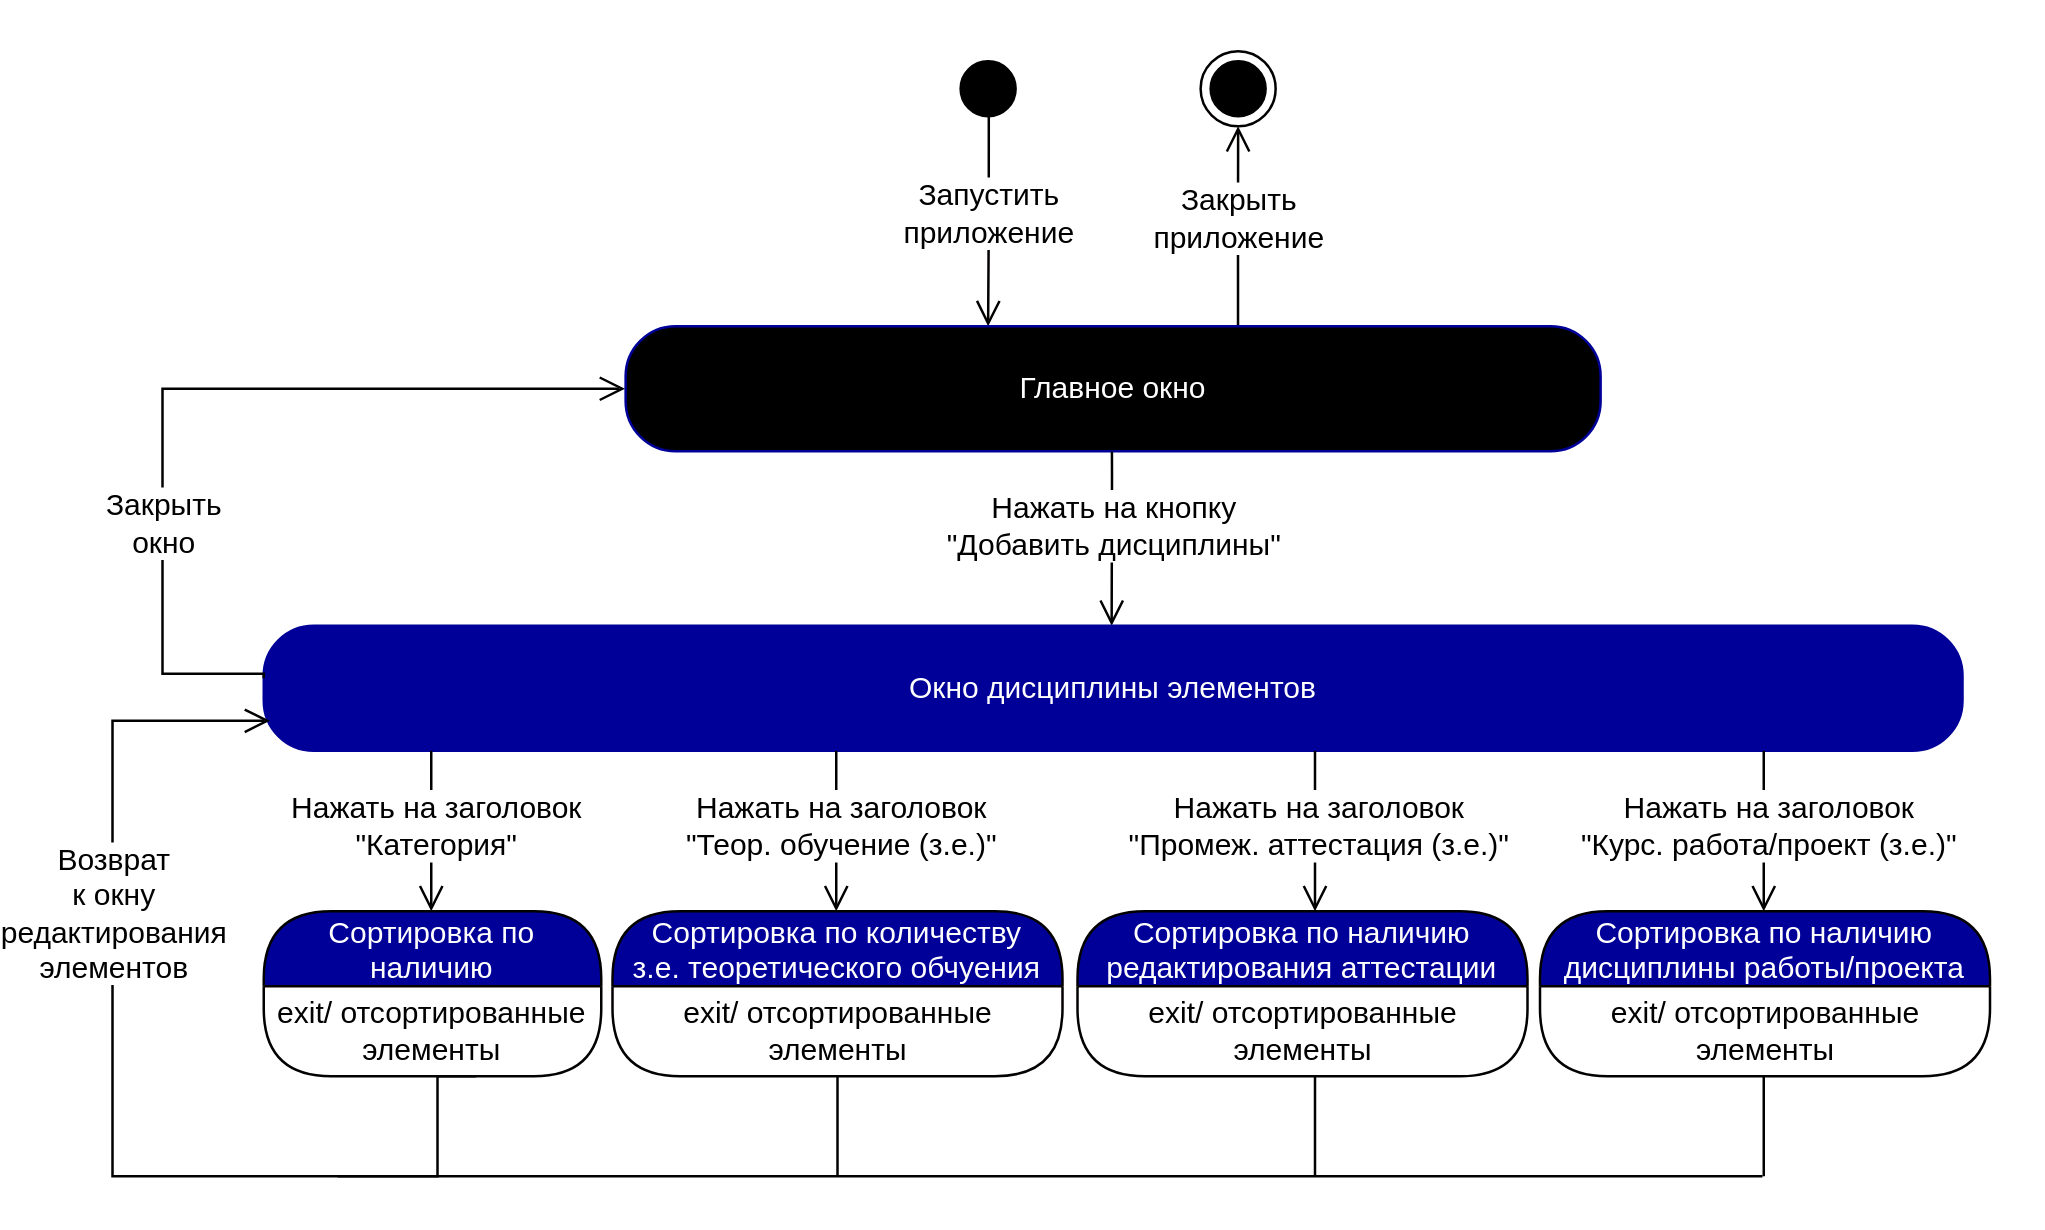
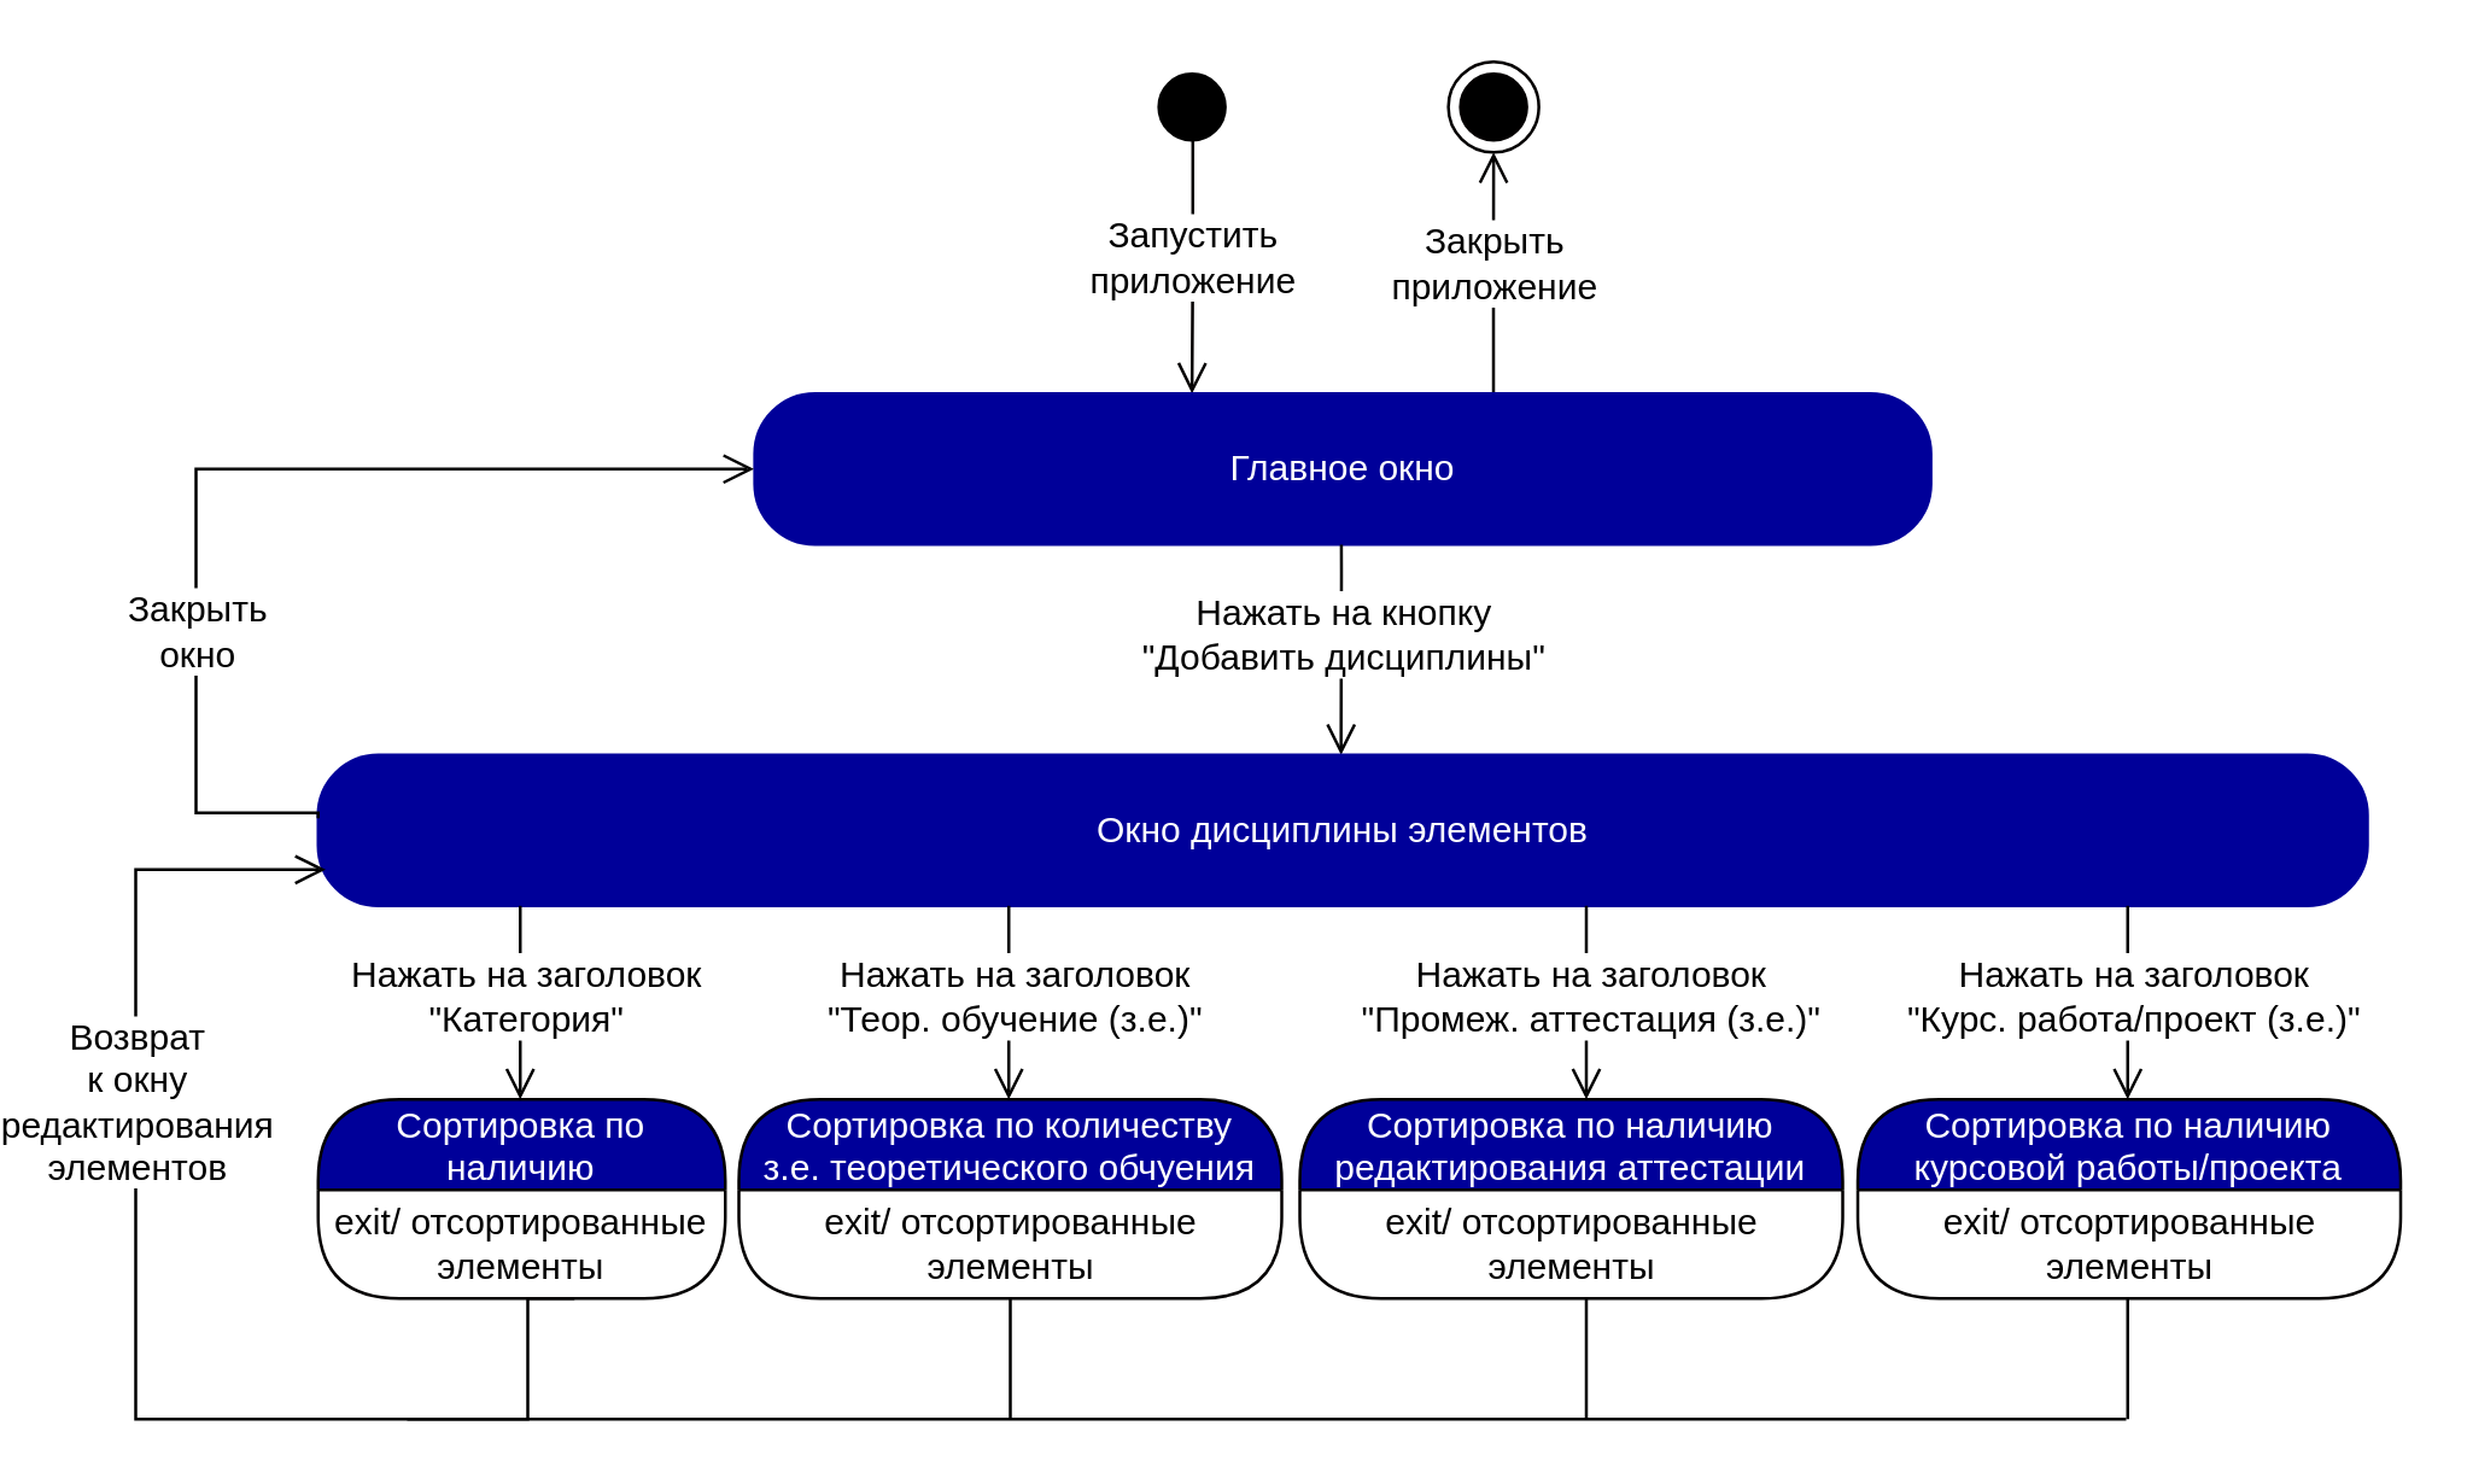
  <mxCell id="0" />
  <mxCell id="1" parent="0" />
  <mxCell id="2" value="" style="ellipse;html=1;shape=startState;fillColor=#000000;strokeColor=#000000;fontColor=#000099;" parent="1" vertex="1"><mxGeometry x="355.75" y="20" width="30" height="30" as="geometry" /></mxCell>
  <mxCell id="3" value="&lt;font style=&quot;font-size: 12px&quot;&gt;Запустить &lt;br&gt;приложение&lt;/font&gt;" style="edgeStyle=orthogonalEdgeStyle;html=1;verticalAlign=bottom;endArrow=open;endSize=8;strokeColor=#030000;rounded=0;exitX=0.509;exitY=0.876;exitDx=0;exitDy=0;exitPerimeter=0;spacingBottom=-14;fontSize=10;" parent="1" source="2" edge="1"><mxGeometry relative="1" as="geometry"><mxPoint x="370.75" y="130" as="targetPoint" /><mxPoint x="340.75" y="90" as="sourcePoint" /></mxGeometry></mxCell>
  <mxCell id="4" value="&lt;font style=&quot;font-size: 12px&quot;&gt;Закрыть&lt;br&gt;приложение&lt;/font&gt;" style="edgeStyle=orthogonalEdgeStyle;html=1;verticalAlign=bottom;endArrow=open;endSize=8;strokeColor=#030000;rounded=0;spacingBottom=-14;fontSize=10;entryX=0.5;entryY=1;entryDx=0;entryDy=0;exitX=0.781;exitY=0;exitDx=0;exitDy=0;exitPerimeter=0;" parent="1" target="5" edge="1"><mxGeometry relative="1" as="geometry"><mxPoint x="565.75" y="100" as="targetPoint" /><mxPoint x="470.71" y="130" as="sourcePoint" /><Array as="points"><mxPoint x="470.75" y="90" /><mxPoint x="470.75" y="90" /></Array></mxGeometry></mxCell>
  <mxCell id="5" value="" style="ellipse;html=1;shape=endState;fillColor=#000000;strokeColor=#030000;" parent="1" vertex="1"><mxGeometry x="455.75" y="20" width="30" height="30" as="geometry" /></mxCell>
- <mxCell id="6" value="Главное окно" style="rounded=1;whiteSpace=wrap;html=1;arcSize=40;fontColor=#FFFFFF;fillColor=#000000;strokeColor=#000099;" parent="1" vertex="1"><mxGeometry x="225.75" y="130" width="390" height="50" as="geometry" /></mxCell>
+ <mxCell id="6" value="Главное окно" style="rounded=1;whiteSpace=wrap;html=1;arcSize=40;fontColor=#FFFFFF;fillColor=#000099;strokeColor=#000099;" parent="1" vertex="1"><mxGeometry x="225.75" y="130" width="390" height="50" as="geometry" /></mxCell>
  <mxCell id="7" value="" style="edgeStyle=orthogonalEdgeStyle;html=1;verticalAlign=bottom;endArrow=open;endSize=8;strokeColor=#000000;rounded=0;fontSize=10;exitX=0.097;exitY=1.006;exitDx=0;exitDy=0;exitPerimeter=0;entryX=0.154;entryY=0;entryDx=0;entryDy=0;entryPerimeter=0;" parent="1" edge="1"><mxGeometry relative="1" as="geometry"><mxPoint x="420.163" y="249.82" as="targetPoint" /><mxPoint x="420.27" y="180.12" as="sourcePoint" /><Array as="points"><mxPoint x="420.1" y="189.82" /></Array></mxGeometry></mxCell>
  <mxCell id="8" value="Нажать на кнопку&lt;br&gt;&quot;Добавить дисциплины&quot;" style="edgeLabel;html=1;align=center;verticalAlign=middle;resizable=0;points=[];fontSize=12;" parent="7" vertex="1" connectable="0"><mxGeometry x="-0.252" y="2" relative="1" as="geometry"><mxPoint x="-2" y="3" as="offset" /></mxGeometry></mxCell>
  <mxCell id="9" value="Окно дисциплины элементов" style="rounded=1;whiteSpace=wrap;html=1;arcSize=40;fontColor=#FFFFFF;fillColor=#000099;strokeColor=#000099;" parent="1" vertex="1"><mxGeometry x="81" y="249.82" width="679.5" height="50" as="geometry" /></mxCell>
  <mxCell id="10" value="" style="edgeStyle=orthogonalEdgeStyle;html=1;verticalAlign=bottom;endArrow=open;endSize=8;strokeColor=#000000;rounded=0;fontSize=10;exitX=0.5;exitY=1;exitDx=0;exitDy=0;" parent="1" edge="1"><mxGeometry relative="1" as="geometry"><mxPoint x="83.5" y="287.82" as="targetPoint" /><mxPoint x="166" y="430" as="sourcePoint" /><Array as="points"><mxPoint x="150.5" y="430" /><mxPoint x="150.5" y="470" /><mxPoint x="20.5" y="470" /><mxPoint x="20.5" y="288" /></Array></mxGeometry></mxCell>
  <mxCell id="11" value="Возврат &lt;br&gt;к окну&lt;br&gt;редактирования&lt;br&gt;элементов" style="edgeLabel;html=1;align=center;verticalAlign=middle;resizable=0;points=[];fontSize=12;" parent="10" vertex="1" connectable="0"><mxGeometry x="-0.252" y="2" relative="1" as="geometry"><mxPoint x="-25" y="-108" as="offset" /></mxGeometry></mxCell>
  <mxCell id="12" value="" style="edgeStyle=orthogonalEdgeStyle;html=1;verticalAlign=bottom;endArrow=open;endSize=8;strokeColor=#000000;rounded=0;fontSize=10;exitX=0;exitY=0.42;exitDx=0;exitDy=0;exitPerimeter=0;" parent="1" source="9" edge="1"><mxGeometry relative="1" as="geometry"><mxPoint x="225.5" y="155" as="targetPoint" /><mxPoint x="74.733" y="269.35" as="sourcePoint" /><Array as="points"><mxPoint x="81.5" y="269" /><mxPoint x="40.5" y="269" /><mxPoint x="40.5" y="155" /><mxPoint x="225.5" y="155" /></Array></mxGeometry></mxCell>
  <mxCell id="13" value="Закрыть &lt;br&gt;окно" style="edgeLabel;html=1;align=center;verticalAlign=middle;resizable=0;points=[];fontSize=12;" parent="12" vertex="1" connectable="0"><mxGeometry x="-0.363" y="-2" relative="1" as="geometry"><mxPoint x="-2" y="6" as="offset" /></mxGeometry></mxCell>
  <mxCell id="14" value="" style="endArrow=none;html=1;rounded=0;" parent="1" edge="1"><mxGeometry width="50" height="50" relative="1" as="geometry"><mxPoint x="110.5" y="470" as="sourcePoint" /><mxPoint x="680.5" y="470" as="targetPoint" /></mxGeometry></mxCell>
  <mxCell id="15" value="" style="endArrow=none;html=1;rounded=0;entryX=0.5;entryY=1;entryDx=0;entryDy=0;" parent="1" target="22" edge="1"><mxGeometry width="50" height="50" relative="1" as="geometry"><mxPoint x="310.5" y="470" as="sourcePoint" /><mxPoint x="333" y="430" as="targetPoint" /></mxGeometry></mxCell>
  <mxCell id="16" value="" style="endArrow=none;html=1;rounded=0;entryX=0.5;entryY=1;entryDx=0;entryDy=0;" parent="1" edge="1"><mxGeometry width="50" height="50" relative="1" as="geometry"><mxPoint x="501.5" y="470" as="sourcePoint" /><mxPoint x="501.5" y="430" as="targetPoint" /></mxGeometry></mxCell>
  <mxCell id="17" value="Сортировка по &#10;наличию" style="swimlane;fontStyle=0;align=center;verticalAlign=middle;childLayout=stackLayout;horizontal=1;startSize=30;horizontalStack=0;resizeParent=0;resizeLast=1;container=0;fontColor=#FFFFFF;collapsible=0;rounded=1;arcSize=30;strokeColor=#030000;fillColor=#000099;swimlaneFillColor=#FFFFFF;dropTarget=0;fontSize=12;" parent="1" vertex="1"><mxGeometry x="81" y="364" width="135" height="66" as="geometry" /></mxCell>
  <mxCell id="18" value="exit/ отсортированные &lt;br&gt;элементы" style="text;html=1;strokeColor=none;fillColor=none;align=center;verticalAlign=middle;spacingLeft=4;spacingRight=4;whiteSpace=wrap;overflow=hidden;rotatable=0;fontColor=#000000;fontSize=12;" parent="17" vertex="1"><mxGeometry y="30" width="135" height="36" as="geometry" /></mxCell>
  <mxCell id="19" value="" style="edgeStyle=orthogonalEdgeStyle;html=1;verticalAlign=bottom;endArrow=open;endSize=8;strokeColor=#000000;rounded=0;fontSize=10;exitX=0.477;exitY=1.04;exitDx=0;exitDy=0;exitPerimeter=0;" parent="1" edge="1"><mxGeometry relative="1" as="geometry"><mxPoint x="148" y="364" as="targetPoint" /><mxPoint x="148" y="299.82" as="sourcePoint" /><Array as="points"><mxPoint x="147.82" y="363.82" /></Array></mxGeometry></mxCell>
  <mxCell id="20" value="Нажать на заголовок&lt;br&gt;&quot;Категория&quot;" style="edgeLabel;html=1;align=center;verticalAlign=middle;resizable=0;points=[];fontSize=12;" parent="19" vertex="1" connectable="0"><mxGeometry x="-0.252" y="2" relative="1" as="geometry"><mxPoint x="-1" y="6" as="offset" /></mxGeometry></mxCell>
  <mxCell id="21" value="Сортировка по количеству &#10;з.е. теоретического обчуения" style="swimlane;fontStyle=0;align=center;verticalAlign=middle;childLayout=stackLayout;horizontal=1;startSize=30;horizontalStack=0;resizeParent=0;resizeLast=1;container=0;fontColor=#FFFFFF;collapsible=0;rounded=1;arcSize=30;strokeColor=#030000;fillColor=#000099;swimlaneFillColor=#FFFFFF;dropTarget=0;fontSize=12;" parent="1" vertex="1"><mxGeometry x="220.5" y="364" width="180" height="66" as="geometry" /></mxCell>
  <mxCell id="22" value="exit/ отсортированные &lt;br&gt;элементы" style="text;html=1;strokeColor=none;fillColor=none;align=center;verticalAlign=middle;spacingLeft=4;spacingRight=4;whiteSpace=wrap;overflow=hidden;rotatable=0;fontColor=#000000;fontSize=12;" parent="21" vertex="1"><mxGeometry y="30" width="180" height="36" as="geometry" /></mxCell>
  <mxCell id="23" value="" style="edgeStyle=orthogonalEdgeStyle;html=1;verticalAlign=bottom;endArrow=open;endSize=8;strokeColor=#000000;rounded=0;fontSize=10;exitX=0.477;exitY=1.04;exitDx=0;exitDy=0;exitPerimeter=0;" parent="1" edge="1"><mxGeometry relative="1" as="geometry"><mxPoint x="310" y="364" as="targetPoint" /><mxPoint x="310" y="299.82" as="sourcePoint" /><Array as="points"><mxPoint x="309.82" y="363.82" /></Array></mxGeometry></mxCell>
  <mxCell id="24" value="Нажать на заголовок&lt;br&gt;&quot;Теор. обучение (з.е.)&quot;" style="edgeLabel;html=1;align=center;verticalAlign=middle;resizable=0;points=[];fontSize=12;" parent="23" vertex="1" connectable="0"><mxGeometry x="-0.252" y="2" relative="1" as="geometry"><mxPoint x="-1" y="6" as="offset" /></mxGeometry></mxCell>
  <mxCell id="25" value="Сортировка по наличию &#10;редактирования аттестации" style="swimlane;fontStyle=0;align=center;verticalAlign=middle;childLayout=stackLayout;horizontal=1;startSize=30;horizontalStack=0;resizeParent=0;resizeLast=1;container=0;fontColor=#FFFFFF;collapsible=0;rounded=1;arcSize=30;strokeColor=#030000;fillColor=#000099;swimlaneFillColor=#FFFFFF;dropTarget=0;fontSize=12;" parent="1" vertex="1"><mxGeometry x="406.5" y="364" width="180" height="66" as="geometry" /></mxCell>
  <mxCell id="26" value="exit/ отсортированные &lt;br&gt;элементы" style="text;html=1;strokeColor=none;fillColor=none;align=center;verticalAlign=middle;spacingLeft=4;spacingRight=4;whiteSpace=wrap;overflow=hidden;rotatable=0;fontColor=#000000;fontSize=12;" parent="25" vertex="1"><mxGeometry y="30" width="180" height="36" as="geometry" /></mxCell>
  <mxCell id="27" value="" style="edgeStyle=orthogonalEdgeStyle;html=1;verticalAlign=bottom;endArrow=open;endSize=8;strokeColor=#000000;rounded=0;fontSize=10;exitX=0.477;exitY=1.04;exitDx=0;exitDy=0;exitPerimeter=0;" parent="1" edge="1"><mxGeometry relative="1" as="geometry"><mxPoint x="501.5" y="364" as="targetPoint" /><mxPoint x="501.5" y="299.82" as="sourcePoint" /><Array as="points"><mxPoint x="501.32" y="363.82" /></Array></mxGeometry></mxCell>
  <mxCell id="28" value="Нажать на заголовок&lt;br&gt;&quot;Промеж. аттестация (з.е.)&quot;" style="edgeLabel;html=1;align=center;verticalAlign=middle;resizable=0;points=[];fontSize=12;" parent="27" vertex="1" connectable="0"><mxGeometry x="-0.252" y="2" relative="1" as="geometry"><mxPoint x="-1" y="6" as="offset" /></mxGeometry></mxCell>
- <mxCell id="29" value="Сортировка по наличию &#10;дисциплины работы/проекта" style="swimlane;fontStyle=0;align=center;verticalAlign=middle;childLayout=stackLayout;horizontal=1;startSize=30;horizontalStack=0;resizeParent=0;resizeLast=1;container=0;fontColor=#FFFFFF;collapsible=0;rounded=1;arcSize=30;strokeColor=#030000;fillColor=#000099;swimlaneFillColor=#FFFFFF;dropTarget=0;fontSize=12;" parent="1" vertex="1"><mxGeometry x="591.5" y="364" width="180" height="66" as="geometry" /></mxCell>
+ <mxCell id="29" value="Сортировка по наличию &#10;курсовой работы/проекта" style="swimlane;fontStyle=0;align=center;verticalAlign=middle;childLayout=stackLayout;horizontal=1;startSize=30;horizontalStack=0;resizeParent=0;resizeLast=1;container=0;fontColor=#FFFFFF;collapsible=0;rounded=1;arcSize=30;strokeColor=#030000;fillColor=#000099;swimlaneFillColor=#FFFFFF;dropTarget=0;fontSize=12;" parent="1" vertex="1"><mxGeometry x="591.5" y="364" width="180" height="66" as="geometry" /></mxCell>
  <mxCell id="30" value="exit/ отсортированные &lt;br&gt;элементы" style="text;html=1;strokeColor=none;fillColor=none;align=center;verticalAlign=middle;spacingLeft=4;spacingRight=4;whiteSpace=wrap;overflow=hidden;rotatable=0;fontColor=#000000;fontSize=12;" parent="29" vertex="1"><mxGeometry y="30" width="180" height="36" as="geometry" /></mxCell>
  <mxCell id="31" value="" style="edgeStyle=orthogonalEdgeStyle;html=1;verticalAlign=bottom;endArrow=open;endSize=8;strokeColor=#000000;rounded=0;fontSize=10;exitX=0.477;exitY=1.04;exitDx=0;exitDy=0;exitPerimeter=0;" parent="1" edge="1"><mxGeometry relative="1" as="geometry"><mxPoint x="681" y="364" as="targetPoint" /><mxPoint x="681" y="299.82" as="sourcePoint" /><Array as="points"><mxPoint x="680.82" y="363.82" /></Array></mxGeometry></mxCell>
  <mxCell id="32" value="Нажать на заголовок&lt;br&gt;&quot;Курс. работа/проект (з.е.)&quot;" style="edgeLabel;html=1;align=center;verticalAlign=middle;resizable=0;points=[];fontSize=12;" parent="31" vertex="1" connectable="0"><mxGeometry x="-0.252" y="2" relative="1" as="geometry"><mxPoint x="-1" y="6" as="offset" /></mxGeometry></mxCell>
  <mxCell id="33" value="" style="endArrow=none;html=1;rounded=0;entryX=0.5;entryY=1;entryDx=0;entryDy=0;" parent="1" edge="1"><mxGeometry width="50" height="50" relative="1" as="geometry"><mxPoint x="681" y="470" as="sourcePoint" /><mxPoint x="681" y="430" as="targetPoint" /></mxGeometry></mxCell>
